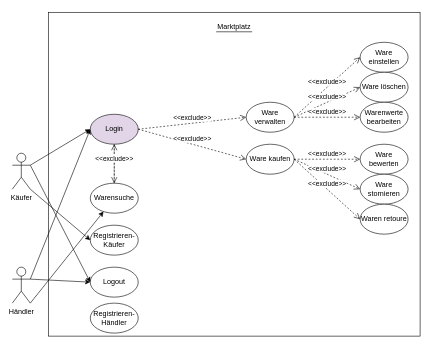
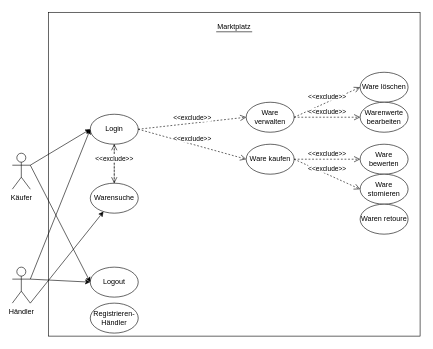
  <mxCell id="0" />
  <mxCell id="1" parent="0" />
  <mxCell id="2" value="" style="rounded=0;whiteSpace=wrap;html=1;" vertex="1" parent="1"><mxGeometry x="80" y="20" width="620" height="540" as="geometry" /></mxCell>
  <mxCell id="3" value="Käufer" style="shape=umlActor;verticalLabelPosition=bottom;verticalAlign=top;html=1;outlineConnect=0;" vertex="1" parent="1"><mxGeometry x="20" y="255" width="30" height="60" as="geometry" /></mxCell>
  <mxCell id="4" value="Händler" style="shape=umlActor;verticalLabelPosition=bottom;verticalAlign=top;html=1;outlineConnect=0;" vertex="1" parent="1"><mxGeometry x="20" y="445" width="30" height="60" as="geometry" /></mxCell>
  <mxCell id="5" value="Marktplatz" style="text;html=1;strokeColor=none;fillColor=none;align=center;verticalAlign=middle;whiteSpace=wrap;rounded=0;" vertex="1" parent="1"><mxGeometry x="360" y="30" width="60" height="30" as="geometry" /></mxCell>
- <mxCell id="6" value="Login" style="ellipse;whiteSpace=wrap;html=1;fillColor=#e1d5e7;" vertex="1" parent="1"><mxGeometry x="150" y="190" width="80" height="50" as="geometry" /></mxCell>
+ <mxCell id="6" value="Login" style="ellipse;whiteSpace=wrap;html=1;" vertex="1" parent="1"><mxGeometry x="150" y="190" width="80" height="50" as="geometry" /></mxCell>
  <mxCell id="7" value="Logout" style="ellipse;whiteSpace=wrap;html=1;" vertex="1" parent="1"><mxGeometry x="150" y="445" width="80" height="50" as="geometry" /></mxCell>
- <mxCell id="8" value="Registrieren-&lt;br&gt;Käufer" style="ellipse;whiteSpace=wrap;html=1;" vertex="1" parent="1"><mxGeometry x="150" y="375" width="80" height="50" as="geometry" /></mxCell>
  <mxCell id="9" value="" style="endArrow=classic;html=1;rounded=0;entryX=0;entryY=0.5;entryDx=0;entryDy=0;exitX=1;exitY=0.333;exitDx=0;exitDy=0;exitPerimeter=0;" edge="1" parent="1" source="3" target="6"><mxGeometry width="50" height="50" relative="1" as="geometry"><mxPoint x="0" y="485" as="sourcePoint" /><mxPoint x="50" y="435" as="targetPoint" /><Array as="points" /></mxGeometry></mxCell>
  <mxCell id="10" value="" style="endArrow=classic;html=1;rounded=0;exitX=1;exitY=0.333;exitDx=0;exitDy=0;exitPerimeter=0;entryX=0;entryY=0.5;entryDx=0;entryDy=0;" edge="1" parent="1" source="4" target="6"><mxGeometry width="50" height="50" relative="1" as="geometry"><mxPoint x="0" y="435" as="sourcePoint" /><mxPoint x="50" y="385" as="targetPoint" /></mxGeometry></mxCell>
  <mxCell id="11" value="" style="endArrow=classic;html=1;rounded=0;exitX=1;exitY=0.333;exitDx=0;exitDy=0;exitPerimeter=0;entryX=0;entryY=0.5;entryDx=0;entryDy=0;" edge="1" parent="1" source="3" target="7"><mxGeometry width="50" height="50" relative="1" as="geometry"><mxPoint x="0" y="435" as="sourcePoint" /><mxPoint x="50" y="385" as="targetPoint" /></mxGeometry></mxCell>
  <mxCell id="12" value="" style="endArrow=classic;html=1;rounded=0;exitX=1;exitY=0.333;exitDx=0;exitDy=0;exitPerimeter=0;entryX=0;entryY=0.5;entryDx=0;entryDy=0;" edge="1" parent="1" source="4" target="7"><mxGeometry width="50" height="50" relative="1" as="geometry"><mxPoint x="0" y="435" as="sourcePoint" /><mxPoint x="50" y="385" as="targetPoint" /></mxGeometry></mxCell>
- <mxCell id="13" value="" style="endArrow=classic;html=1;rounded=0;exitX=1;exitY=1;exitDx=0;exitDy=0;exitPerimeter=0;entryX=0;entryY=0.5;entryDx=0;entryDy=0;" edge="1" parent="1" source="3" target="8"><mxGeometry width="50" height="50" relative="1" as="geometry"><mxPoint x="0" y="435" as="sourcePoint" /><mxPoint x="50" y="385" as="targetPoint" /></mxGeometry></mxCell>
  <mxCell id="14" value="Registrieren-&lt;br&gt;Händler" style="ellipse;whiteSpace=wrap;html=1;" vertex="1" parent="1"><mxGeometry x="150" y="505" width="80" height="50" as="geometry" /></mxCell>
  <mxCell id="15" value="" style="endArrow=classic;html=1;rounded=0;exitX=1;exitY=1;exitDx=0;exitDy=0;exitPerimeter=0;" edge="1" parent="1" source="4" target="16"><mxGeometry width="50" height="50" relative="1" as="geometry"><mxPoint x="0" y="435" as="sourcePoint" /><mxPoint x="50" y="385" as="targetPoint" /></mxGeometry></mxCell>
  <mxCell id="16" value="Warensuche" style="ellipse;whiteSpace=wrap;html=1;" vertex="1" parent="1"><mxGeometry x="150" y="305" width="80" height="50" as="geometry" /></mxCell>
  <mxCell id="17" value="Ware verwalten" style="ellipse;whiteSpace=wrap;html=1;" vertex="1" parent="1"><mxGeometry x="410" y="170" width="80" height="50" as="geometry" /></mxCell>
  <mxCell id="18" value="" style="endArrow=none;html=1;rounded=0;exitX=0;exitY=0.75;exitDx=0;exitDy=0;entryX=1;entryY=0.75;entryDx=0;entryDy=0;" edge="1" parent="1" source="5" target="5"><mxGeometry width="50" height="50" relative="1" as="geometry"><mxPoint x="0" y="435" as="sourcePoint" /><mxPoint x="50" y="385" as="targetPoint" /></mxGeometry></mxCell>
  <mxCell id="19" value="&amp;lt;&amp;lt;exclude&amp;gt;&amp;gt;" style="html=1;verticalAlign=bottom;endArrow=open;dashed=1;endSize=8;rounded=0;entryX=0;entryY=0.5;entryDx=0;entryDy=0;exitX=1;exitY=0.5;exitDx=0;exitDy=0;" edge="1" parent="1" source="6" target="17"><mxGeometry relative="1" as="geometry"><mxPoint x="70" y="415" as="sourcePoint" /><mxPoint x="-10" y="415" as="targetPoint" /></mxGeometry></mxCell>
  <mxCell id="20" value="Ware kaufen" style="ellipse;whiteSpace=wrap;html=1;" vertex="1" parent="1"><mxGeometry x="410" y="240" width="80" height="50" as="geometry" /></mxCell>
- <mxCell id="21" value="Ware&lt;br&gt;einstellen" style="ellipse;whiteSpace=wrap;html=1;" vertex="1" parent="1"><mxGeometry x="600" y="70" width="80" height="50" as="geometry" /></mxCell>
  <mxCell id="22" value="Ware löschen" style="ellipse;whiteSpace=wrap;html=1;" vertex="1" parent="1"><mxGeometry x="600" y="120" width="80" height="50" as="geometry" /></mxCell>
  <mxCell id="23" value="Warenwerte&lt;br&gt;bearbeiten" style="ellipse;whiteSpace=wrap;html=1;" vertex="1" parent="1"><mxGeometry x="600" y="170" width="80" height="50" as="geometry" /></mxCell>
- <mxCell id="24" value="&amp;lt;&amp;lt;exclude&amp;gt;&amp;gt;" style="html=1;verticalAlign=bottom;endArrow=open;dashed=1;endSize=8;rounded=0;entryX=0;entryY=0.5;entryDx=0;entryDy=0;exitX=1;exitY=0.5;exitDx=0;exitDy=0;" edge="1" parent="1" source="17" target="21"><mxGeometry relative="1" as="geometry"><mxPoint x="337" y="320" as="sourcePoint" /><mxPoint x="440" y="340" as="targetPoint" /></mxGeometry></mxCell>
  <mxCell id="25" value="&amp;lt;&amp;lt;exclude&amp;gt;&amp;gt;" style="html=1;verticalAlign=bottom;endArrow=open;dashed=1;endSize=8;rounded=0;exitX=1;exitY=0.5;exitDx=0;exitDy=0;entryX=0;entryY=0.5;entryDx=0;entryDy=0;" edge="1" parent="1" source="17" target="22"><mxGeometry relative="1" as="geometry"><mxPoint x="520" y="340" as="sourcePoint" /><mxPoint x="627" y="290" as="targetPoint" /></mxGeometry></mxCell>
  <mxCell id="26" value="&amp;lt;&amp;lt;exclude&amp;gt;&amp;gt;" style="html=1;verticalAlign=bottom;endArrow=open;dashed=1;endSize=8;rounded=0;exitX=1;exitY=0.5;exitDx=0;exitDy=0;entryX=0;entryY=0.5;entryDx=0;entryDy=0;" edge="1" parent="1" source="17" target="23"><mxGeometry relative="1" as="geometry"><mxPoint x="520" y="340" as="sourcePoint" /><mxPoint x="627" y="340" as="targetPoint" /></mxGeometry></mxCell>
  <mxCell id="27" value="Ware bewerten" style="ellipse;whiteSpace=wrap;html=1;" vertex="1" parent="1"><mxGeometry x="600" y="240" width="80" height="50" as="geometry" /></mxCell>
  <mxCell id="28" value="&amp;lt;&amp;lt;exclude&amp;gt;&amp;gt;" style="html=1;verticalAlign=bottom;endArrow=open;dashed=1;endSize=8;rounded=0;exitX=1;exitY=0.5;exitDx=0;exitDy=0;entryX=0;entryY=0.5;entryDx=0;entryDy=0;" edge="1" parent="1" source="20" target="27"><mxGeometry relative="1" as="geometry"><mxPoint x="510" y="405" as="sourcePoint" /><mxPoint x="617" y="455" as="targetPoint" /></mxGeometry></mxCell>
  <mxCell id="29" value="Ware stornieren" style="ellipse;whiteSpace=wrap;html=1;" vertex="1" parent="1"><mxGeometry x="600" y="290" width="80" height="50" as="geometry" /></mxCell>
  <mxCell id="30" value="&amp;lt;&amp;lt;exclude&amp;gt;&amp;gt;" style="html=1;verticalAlign=bottom;endArrow=open;dashed=1;endSize=8;rounded=0;exitX=1;exitY=0.5;exitDx=0;exitDy=0;entryX=0;entryY=0.5;entryDx=0;entryDy=0;" edge="1" parent="1" source="20" target="29"><mxGeometry relative="1" as="geometry"><mxPoint x="520" y="440" as="sourcePoint" /><mxPoint x="627" y="460" as="targetPoint" /></mxGeometry></mxCell>
  <mxCell id="31" value="Waren retoure" style="ellipse;whiteSpace=wrap;html=1;" vertex="1" parent="1"><mxGeometry x="600" y="340" width="80" height="50" as="geometry" /></mxCell>
- <mxCell id="32" value="&amp;lt;&amp;lt;exclude&amp;gt;&amp;gt;" style="html=1;verticalAlign=bottom;endArrow=open;dashed=1;endSize=8;rounded=0;exitX=1;exitY=0.5;exitDx=0;exitDy=0;entryX=0;entryY=0.5;entryDx=0;entryDy=0;" edge="1" parent="1" source="20" target="31"><mxGeometry relative="1" as="geometry"><mxPoint x="520.5" y="510" as="sourcePoint" /><mxPoint x="627" y="510" as="targetPoint" /></mxGeometry></mxCell>
  <mxCell id="33" value="&amp;lt;&amp;lt;exclude&amp;gt;&amp;gt;" style="html=1;verticalAlign=bottom;endArrow=open;dashed=1;endSize=8;rounded=0;entryX=0.5;entryY=1;entryDx=0;entryDy=0;exitX=0.5;exitY=0;exitDx=0;exitDy=0;" edge="1" parent="1" source="16" target="6"><mxGeometry relative="1" as="geometry"><mxPoint x="180" y="375" as="sourcePoint" /><mxPoint x="250" y="470" as="targetPoint" /></mxGeometry></mxCell>
  <mxCell id="34" value="&amp;lt;&amp;lt;exclude&amp;gt;&amp;gt;" style="html=1;verticalAlign=bottom;endArrow=open;dashed=1;endSize=8;rounded=0;entryX=0;entryY=0.5;entryDx=0;entryDy=0;exitX=1;exitY=0.5;exitDx=0;exitDy=0;" edge="1" parent="1" source="6" target="20"><mxGeometry relative="1" as="geometry"><mxPoint x="230" y="260" as="sourcePoint" /><mxPoint x="440" y="340" as="targetPoint" /></mxGeometry></mxCell>
  <mxCell id="35" value="&amp;lt;&amp;lt;exclude&amp;gt;&amp;gt;" style="html=1;verticalAlign=bottom;endArrow=open;dashed=1;endSize=8;rounded=0;entryX=0.5;entryY=0;entryDx=0;entryDy=0;exitX=0.5;exitY=1;exitDx=0;exitDy=0;" edge="1" parent="1" source="6" target="16"><mxGeometry relative="1" as="geometry"><mxPoint x="290" y="445" as="sourcePoint" /><mxPoint x="190" y="285" as="targetPoint" /></mxGeometry></mxCell>
